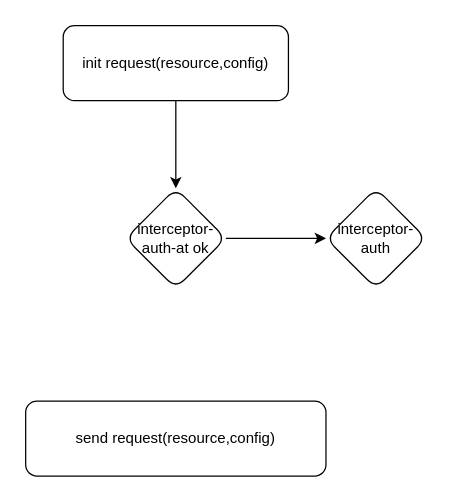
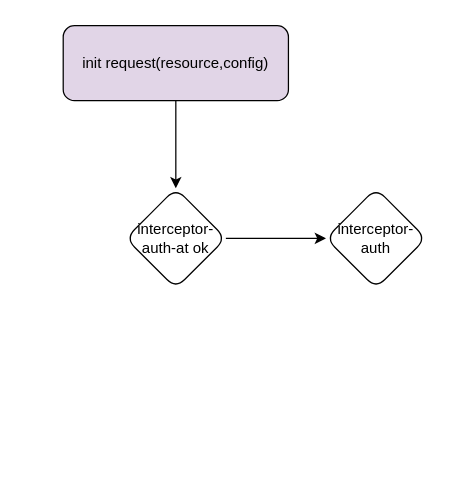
  <mxCell id="0" />
  <mxCell id="1" parent="0" />
  <mxCell id="2" value="" style="edgeStyle=none;html=1;" edge="1" parent="1" source="3" target="5"><mxGeometry relative="1" as="geometry" /></mxCell>
- <mxCell id="3" value="init request(resource,config)" style="rounded=1;whiteSpace=wrap;html=1;" vertex="1" parent="1"><mxGeometry x="50" y="20" width="180" height="60" as="geometry" /></mxCell>
+ <mxCell id="3" value="init request(resource,config)" style="rounded=1;whiteSpace=wrap;html=1;fillColor=#e1d5e7;" vertex="1" parent="1"><mxGeometry x="50" y="20" width="180" height="60" as="geometry" /></mxCell>
  <mxCell id="4" value="" style="edgeStyle=none;html=1;" edge="1" parent="1" source="5" target="7"><mxGeometry relative="1" as="geometry" /></mxCell>
  <mxCell id="5" value="interceptor-auth-at ok" style="rhombus;whiteSpace=wrap;html=1;rounded=1;" vertex="1" parent="1"><mxGeometry x="100" y="150" width="80" height="80" as="geometry" /></mxCell>
- <mxCell id="6" value="send request(resource,config)" style="whiteSpace=wrap;html=1;rounded=1;" vertex="1" parent="1"><mxGeometry x="20" y="320" width="240" height="60" as="geometry" /></mxCell>
  <mxCell id="7" value="interceptor-auth" style="rhombus;whiteSpace=wrap;html=1;rounded=1;" vertex="1" parent="1"><mxGeometry x="260" y="150" width="80" height="80" as="geometry" /></mxCell>
